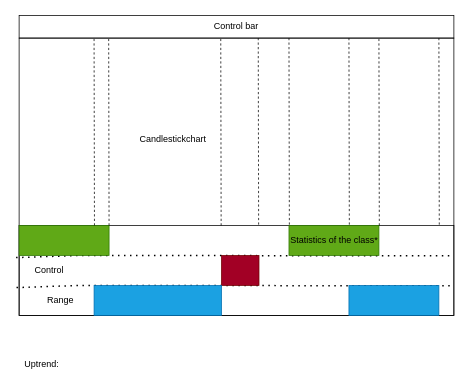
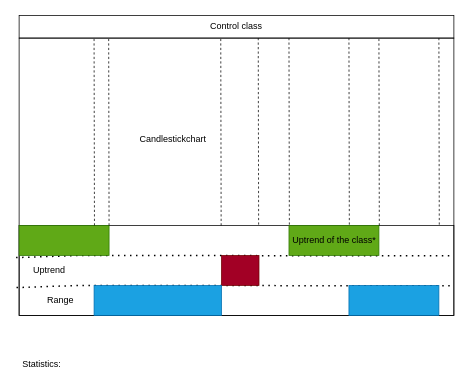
  <mxCell id="0" />
  <mxCell id="1" parent="0" />
  <mxCell id="2" value="" style="rounded=0;whiteSpace=wrap;html=1;glass=0;gradientColor=none;fillColor=none;" vertex="1" parent="1"><mxGeometry x="25" y="50" width="580" height="370" as="geometry" /></mxCell>
  <mxCell id="3" value="" style="rounded=0;whiteSpace=wrap;html=1;glass=0;fillColor=none;gradientColor=none;" vertex="1" parent="1"><mxGeometry x="25" y="300" width="580" height="120" as="geometry" /></mxCell>
  <mxCell id="4" value="" style="endArrow=none;dashed=1;html=1;dashPattern=1 3;strokeWidth=2;exitX=-0.007;exitY=0.357;exitDx=0;exitDy=0;exitPerimeter=0;entryX=0.999;entryY=0.337;entryDx=0;entryDy=0;entryPerimeter=0;" edge="1" parent="1" source="3" target="3"><mxGeometry width="50" height="50" relative="1" as="geometry"><mxPoint x="335" y="290" as="sourcePoint" /><mxPoint x="385" y="240" as="targetPoint" /><Array as="points"><mxPoint x="105" y="340" /></Array></mxGeometry></mxCell>
  <mxCell id="5" value="" style="endArrow=none;dashed=1;html=1;dashPattern=1 3;strokeWidth=2;exitX=-0.007;exitY=0.357;exitDx=0;exitDy=0;exitPerimeter=0;entryX=0.999;entryY=0.337;entryDx=0;entryDy=0;entryPerimeter=0;" edge="1" parent="1"><mxGeometry width="50" height="50" relative="1" as="geometry"><mxPoint x="21.52" y="382.84" as="sourcePoint" /><mxPoint x="605" y="380.44" as="targetPoint" /><Array as="points"><mxPoint x="105.58" y="380" /></Array></mxGeometry></mxCell>
  <mxCell id="6" value="" style="rounded=0;whiteSpace=wrap;html=1;glass=0;fillColor=#60a917;strokeColor=#2D7600;fontColor=#ffffff;" vertex="1" parent="1"><mxGeometry x="25" y="300" width="120" height="40" as="geometry" /></mxCell>
  <mxCell id="7" value="" style="rounded=0;whiteSpace=wrap;html=1;glass=0;fillColor=#1ba1e2;fontColor=#ffffff;strokeColor=#006EAF;" vertex="1" parent="1"><mxGeometry x="465" y="380" width="120" height="40" as="geometry" /></mxCell>
  <mxCell id="8" value="" style="rounded=0;whiteSpace=wrap;html=1;glass=0;fillColor=#a20025;fontColor=#ffffff;strokeColor=#6F0000;" vertex="1" parent="1"><mxGeometry x="295" y="340" width="50" height="40" as="geometry" /></mxCell>
  <mxCell id="9" value="" style="rounded=0;whiteSpace=wrap;html=1;glass=0;fillColor=#60a917;fontColor=#ffffff;strokeColor=#2D7600;" vertex="1" parent="1"><mxGeometry x="385" y="300" width="120" height="40" as="geometry" /></mxCell>
  <mxCell id="10" value="" style="rounded=0;whiteSpace=wrap;html=1;glass=0;fillColor=#1ba1e2;fontColor=#ffffff;strokeColor=#006EAF;" vertex="1" parent="1"><mxGeometry x="125" y="380" width="170" height="40" as="geometry" /></mxCell>
- <mxCell id="11" value="Control" style="text;html=1;align=center;verticalAlign=middle;resizable=0;points=[];autosize=1;strokeColor=none;fillColor=none;" vertex="1" parent="1"><mxGeometry x="35" y="350" width="60" height="20" as="geometry" /></mxCell>
+ <mxCell id="11" value="Uptrend" style="text;html=1;align=center;verticalAlign=middle;resizable=0;points=[];autosize=1;strokeColor=none;fillColor=none;" vertex="1" parent="1"><mxGeometry x="35" y="350" width="60" height="20" as="geometry" /></mxCell>
  <mxCell id="12" value="Range" style="text;html=1;align=center;verticalAlign=middle;resizable=0;points=[];autosize=1;strokeColor=none;fillColor=none;" vertex="1" parent="1"><mxGeometry x="55" y="390" width="50" height="20" as="geometry" /></mxCell>
  <mxCell id="13" value="Candlestickchart" style="text;html=1;align=center;verticalAlign=middle;resizable=0;points=[];autosize=1;strokeColor=none;fillColor=none;" vertex="1" parent="1"><mxGeometry x="180" y="175" width="100" height="20" as="geometry" /></mxCell>
  <mxCell id="14" value="" style="endArrow=none;dashed=1;html=1;entryX=0.206;entryY=0.003;entryDx=0;entryDy=0;entryPerimeter=0;" edge="1" parent="1" target="2"><mxGeometry width="50" height="50" relative="1" as="geometry"><mxPoint x="145" y="300" as="sourcePoint" /><mxPoint x="195" y="250" as="targetPoint" /></mxGeometry></mxCell>
  <mxCell id="15" value="" style="endArrow=none;dashed=1;html=1;entryX=0.206;entryY=0.003;entryDx=0;entryDy=0;entryPerimeter=0;" edge="1" parent="1"><mxGeometry width="50" height="50" relative="1" as="geometry"><mxPoint x="125.52" y="300" as="sourcePoint" /><mxPoint x="125" y="51.11" as="targetPoint" /></mxGeometry></mxCell>
  <mxCell id="16" value="" style="endArrow=none;dashed=1;html=1;entryX=0.206;entryY=0.003;entryDx=0;entryDy=0;entryPerimeter=0;" edge="1" parent="1"><mxGeometry width="50" height="50" relative="1" as="geometry"><mxPoint x="294.52" y="300" as="sourcePoint" /><mxPoint x="294" y="51.11" as="targetPoint" /></mxGeometry></mxCell>
  <mxCell id="17" value="" style="endArrow=none;dashed=1;html=1;entryX=0.206;entryY=0.003;entryDx=0;entryDy=0;entryPerimeter=0;" edge="1" parent="1"><mxGeometry width="50" height="50" relative="1" as="geometry"><mxPoint x="344.52" y="298.89" as="sourcePoint" /><mxPoint x="344" y="50" as="targetPoint" /></mxGeometry></mxCell>
  <mxCell id="18" value="" style="endArrow=none;dashed=1;html=1;entryX=0.206;entryY=0.003;entryDx=0;entryDy=0;entryPerimeter=0;" edge="1" parent="1"><mxGeometry width="50" height="50" relative="1" as="geometry"><mxPoint x="385.52" y="298.89" as="sourcePoint" /><mxPoint x="385" y="50" as="targetPoint" /></mxGeometry></mxCell>
  <mxCell id="19" value="" style="endArrow=none;dashed=1;html=1;entryX=0.206;entryY=0.003;entryDx=0;entryDy=0;entryPerimeter=0;" edge="1" parent="1"><mxGeometry width="50" height="50" relative="1" as="geometry"><mxPoint x="505.52" y="300" as="sourcePoint" /><mxPoint x="505" y="51.11" as="targetPoint" /></mxGeometry></mxCell>
  <mxCell id="20" value="" style="endArrow=none;dashed=1;html=1;entryX=0.206;entryY=0.003;entryDx=0;entryDy=0;entryPerimeter=0;" edge="1" parent="1"><mxGeometry width="50" height="50" relative="1" as="geometry"><mxPoint x="585.52" y="298.89" as="sourcePoint" /><mxPoint x="585" y="50" as="targetPoint" /></mxGeometry></mxCell>
  <mxCell id="21" value="" style="endArrow=none;dashed=1;html=1;entryX=0.206;entryY=0.003;entryDx=0;entryDy=0;entryPerimeter=0;" edge="1" parent="1"><mxGeometry width="50" height="50" relative="1" as="geometry"><mxPoint x="465.52" y="298.89" as="sourcePoint" /><mxPoint x="465" y="50" as="targetPoint" /></mxGeometry></mxCell>
- <mxCell id="22" value="Control bar" style="rounded=0;whiteSpace=wrap;html=1;glass=0;fillColor=none;gradientColor=none;" vertex="1" parent="1"><mxGeometry x="25" y="20" width="580" height="30" as="geometry" /></mxCell>
- <mxCell id="23" value="Statistics of the class*" style="text;html=1;align=center;verticalAlign=middle;resizable=0;points=[];autosize=1;strokeColor=none;fillColor=none;" vertex="1" parent="1"><mxGeometry x="380" y="310" width="130" height="20" as="geometry" /></mxCell>
- <mxCell id="24" value="Uptrend:" style="text;html=1;align=center;verticalAlign=middle;resizable=0;points=[];autosize=1;strokeColor=none;fillColor=none;" vertex="1" parent="1"><mxGeometry x="20" y="475" width="70" height="20" as="geometry" /></mxCell>
+ <mxCell id="22" value="Control class" style="rounded=0;whiteSpace=wrap;html=1;glass=0;fillColor=none;gradientColor=none;" vertex="1" parent="1"><mxGeometry x="25" y="20" width="580" height="30" as="geometry" /></mxCell>
+ <mxCell id="23" value="Uptrend of the class*" style="text;html=1;align=center;verticalAlign=middle;resizable=0;points=[];autosize=1;strokeColor=none;fillColor=none;" vertex="1" parent="1"><mxGeometry x="380" y="310" width="130" height="20" as="geometry" /></mxCell>
+ <mxCell id="24" value="Statistics:" style="text;html=1;align=center;verticalAlign=middle;resizable=0;points=[];autosize=1;strokeColor=none;fillColor=none;" vertex="1" parent="1"><mxGeometry x="20" y="475" width="70" height="20" as="geometry" /></mxCell>
